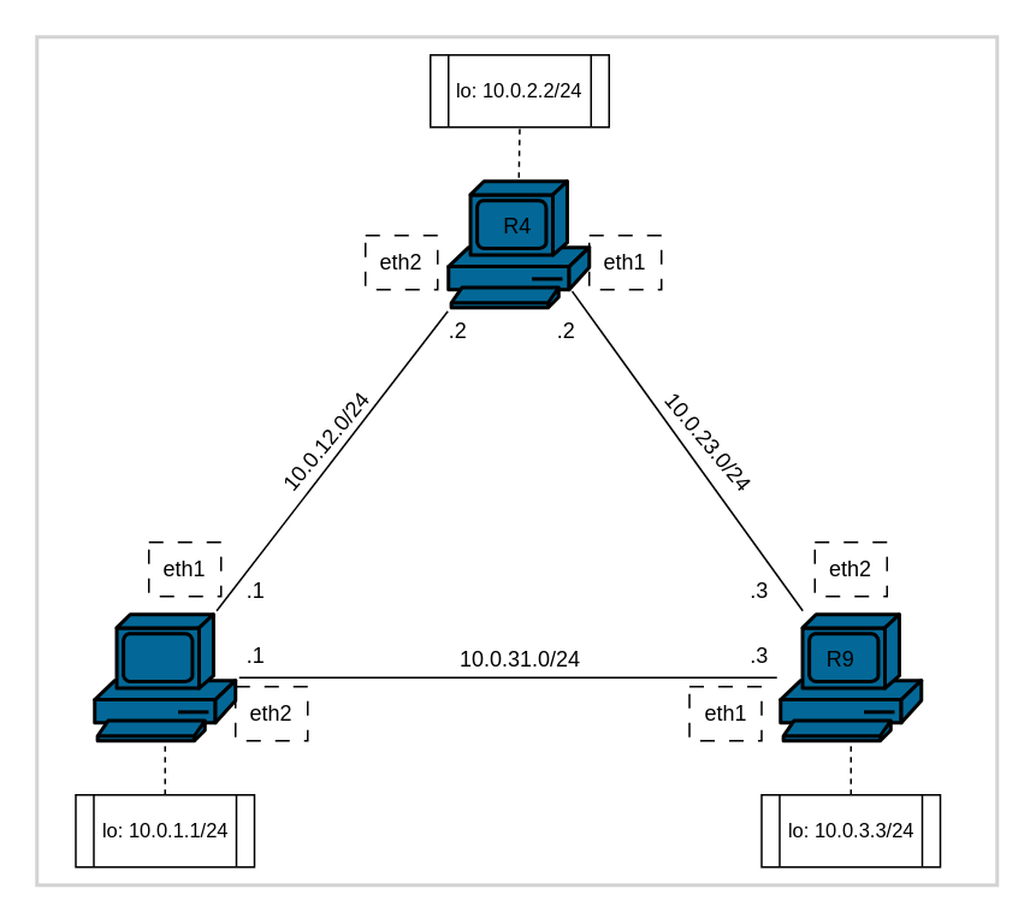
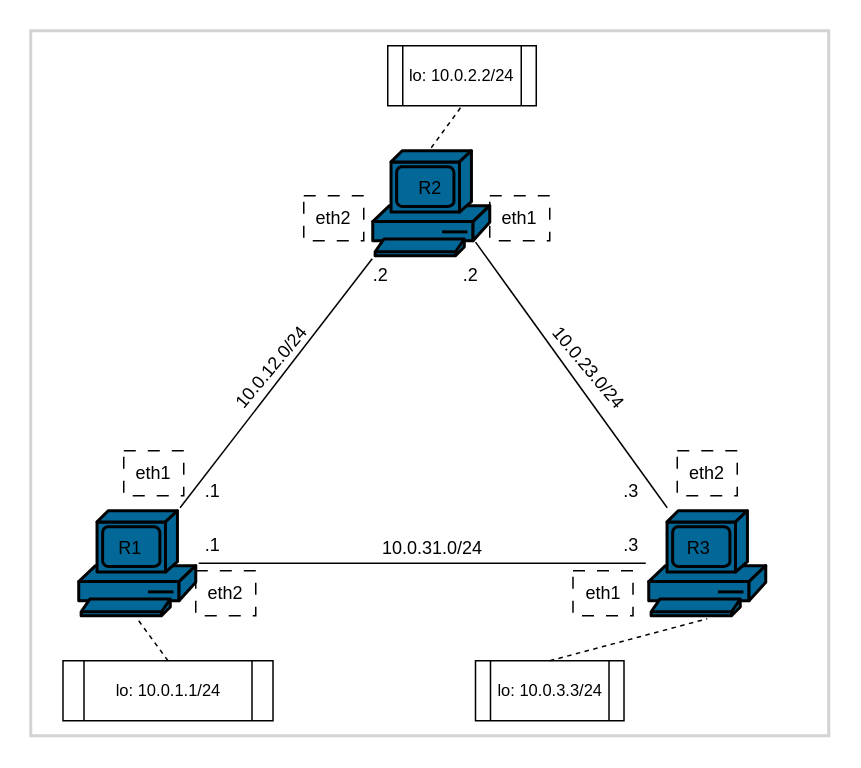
  <mxCell id="0" />
  <mxCell id="1" parent="0" />
  <mxCell id="2" value="" style="rounded=0;whiteSpace=wrap;html=1;fillColor=#FFFFFF;strokeColor=#d3d3d3;strokeWidth=2;fontColor=#000000;" vertex="1" parent="1"><mxGeometry x="20" y="20" width="532" height="470" as="geometry" /></mxCell>
  <mxCell id="3" value="" style="shape=mxgraph.cisco.computers_and_peripherals.pc;html=1;pointerEvents=1;dashed=0;fillColor=#036897;strokeColor=#000000;strokeWidth=2;verticalLabelPosition=bottom;verticalAlign=top;align=center;outlineConnect=0;perimeterSpacing=2;" vertex="1" parent="1"><mxGeometry x="432" y="340" width="78" height="70" as="geometry" /></mxCell>
  <mxCell id="4" value="" style="shape=mxgraph.cisco.computers_and_peripherals.pc;html=1;pointerEvents=1;dashed=0;fillColor=#036897;strokeColor=#000000;strokeWidth=2;verticalLabelPosition=bottom;verticalAlign=top;align=center;outlineConnect=0;gradientColor=none;shadow=0;perimeterSpacing=2;" vertex="1" parent="1"><mxGeometry x="248" y="100" width="78" height="70" as="geometry" /></mxCell>
  <mxCell id="5" value="" style="shape=mxgraph.cisco.computers_and_peripherals.pc;html=1;pointerEvents=1;dashed=0;fillColor=#036897;strokeColor=#000000;strokeWidth=2;verticalLabelPosition=bottom;verticalAlign=top;align=center;outlineConnect=0;perimeterSpacing=2;" vertex="1" parent="1"><mxGeometry x="52" y="340" width="78" height="70" as="geometry" /></mxCell>
  <mxCell id="6" value="" style="endArrow=none;html=1;rounded=0;entryX=0.02;entryY=1;entryDx=0;entryDy=0;entryPerimeter=0;strokeColor=#000000;" edge="1" parent="1" source="5" target="4"><mxGeometry width="50" height="50" relative="1" as="geometry"><mxPoint x="562" y="430" as="sourcePoint" /><mxPoint x="612" y="380" as="targetPoint" /></mxGeometry></mxCell>
  <mxCell id="7" value="" style="endArrow=none;html=1;rounded=0;strokeColor=#000000;" edge="1" parent="1" source="5" target="3"><mxGeometry width="50" height="50" relative="1" as="geometry"><mxPoint x="272" y="430" as="sourcePoint" /><mxPoint x="404" y="260" as="targetPoint" /></mxGeometry></mxCell>
  <mxCell id="8" value="" style="endArrow=none;html=1;rounded=0;entryX=0.86;entryY=0.85;entryDx=0;entryDy=0;entryPerimeter=0;strokeColor=#000000;" edge="1" parent="1" source="3" target="4"><mxGeometry width="50" height="50" relative="1" as="geometry"><mxPoint x="392" y="390" as="sourcePoint" /><mxPoint x="524" y="220" as="targetPoint" /></mxGeometry></mxCell>
- <mxCell id="9" value="&lt;font style=&quot;font-size: 11px;&quot;&gt;lo: 10.0.1.1/24&lt;/font&gt;" style="shape=process;whiteSpace=wrap;html=1;backgroundOutline=1;strokeColor=#000000;fontColor=#000000;fillColor=none;" vertex="1" parent="1"><mxGeometry x="41.5" y="440" width="99" height="40" as="geometry" /></mxCell>
- <mxCell id="10" value="&lt;font style=&quot;font-size: 11px;&quot;&gt;lo: 10.0.3.3/24&lt;/font&gt;" style="shape=process;whiteSpace=wrap;html=1;backgroundOutline=1;strokeColor=#000000;fontColor=#000000;fillColor=none;" vertex="1" parent="1"><mxGeometry x="421.5" y="440" width="99" height="40" as="geometry" /></mxCell>
- <mxCell id="11" value="&lt;font style=&quot;font-size: 11px;&quot;&gt;lo: 10.0.2.2/24&lt;/font&gt;" style="shape=process;whiteSpace=wrap;html=1;backgroundOutline=1;strokeColor=#000000;fontColor=#000000;fillColor=none;" vertex="1" parent="1"><mxGeometry x="238" y="30" width="99" height="40" as="geometry" /></mxCell>
+ <mxCell id="9" value="&lt;font style=&quot;font-size: 11px;&quot;&gt;lo: 10.0.1.1/24&lt;/font&gt;" style="shape=process;whiteSpace=wrap;html=1;backgroundOutline=1;strokeColor=#000000;fontColor=#000000;fillColor=none;" vertex="1" parent="1"><mxGeometry x="41.5" y="440" width="140" height="40" as="geometry" /></mxCell>
+ <mxCell id="10" value="&lt;font style=&quot;font-size: 11px;&quot;&gt;lo: 10.0.3.3/24&lt;/font&gt;" style="shape=process;whiteSpace=wrap;html=1;backgroundOutline=1;strokeColor=#000000;fontColor=#000000;fillColor=none;" vertex="1" parent="1"><mxGeometry x="316.5" y="440" width="99" height="40" as="geometry" /></mxCell>
+ <mxCell id="11" value="&lt;font style=&quot;font-size: 11px;&quot;&gt;lo: 10.0.2.2/24&lt;/font&gt;" style="shape=process;whiteSpace=wrap;html=1;backgroundOutline=1;strokeColor=#000000;fontColor=#000000;fillColor=none;" vertex="1" parent="1"><mxGeometry x="258" y="30" width="99" height="40" as="geometry" /></mxCell>
  <mxCell id="12" value="" style="endArrow=none;dashed=1;html=1;rounded=0;exitX=0.5;exitY=0;exitDx=0;exitDy=0;entryX=0.5;entryY=1;entryDx=0;entryDy=0;entryPerimeter=0;strokeColor=#000000;" edge="1" parent="1" source="10" target="3"><mxGeometry width="50" height="50" relative="1" as="geometry"><mxPoint x="562" y="430" as="sourcePoint" /><mxPoint x="612" y="380" as="targetPoint" /></mxGeometry></mxCell>
  <mxCell id="13" value="" style="endArrow=none;dashed=1;html=1;rounded=0;exitX=0.5;exitY=0;exitDx=0;exitDy=0;entryX=0.5;entryY=1;entryDx=0;entryDy=0;entryPerimeter=0;strokeColor=#000000;" edge="1" parent="1" source="9" target="5"><mxGeometry width="50" height="50" relative="1" as="geometry"><mxPoint x="312" y="480" as="sourcePoint" /><mxPoint x="312" y="450" as="targetPoint" /></mxGeometry></mxCell>
  <mxCell id="14" value="" style="endArrow=none;dashed=1;html=1;rounded=0;exitX=0.5;exitY=0;exitDx=0;exitDy=0;entryX=0.5;entryY=1;entryDx=0;entryDy=0;exitPerimeter=0;strokeColor=#000000;" edge="1" parent="1" source="4" target="11"><mxGeometry width="50" height="50" relative="1" as="geometry"><mxPoint x="482" y="230" as="sourcePoint" /><mxPoint x="482" y="200" as="targetPoint" /></mxGeometry></mxCell>
  <mxCell id="15" value="eth1" style="rounded=0;whiteSpace=wrap;html=1;dashed=1;dashPattern=8 8;strokeColor=#000000;fontColor=#000000;fillColor=none;" vertex="1" parent="1"><mxGeometry x="82" y="300" width="40" height="30" as="geometry" /></mxCell>
  <mxCell id="16" value="eth1" style="rounded=0;whiteSpace=wrap;html=1;dashed=1;dashPattern=8 8;strokeColor=#000000;fontColor=#000000;fillColor=none;" vertex="1" parent="1"><mxGeometry x="326" y="130" width="40" height="30" as="geometry" /></mxCell>
  <mxCell id="17" value="eth1" style="rounded=0;whiteSpace=wrap;html=1;dashed=1;dashPattern=8 8;strokeColor=#000000;fontColor=#000000;fillColor=none;" vertex="1" parent="1"><mxGeometry x="381.5" y="380" width="40" height="30" as="geometry" /></mxCell>
  <mxCell id="18" value="eth2" style="rounded=0;whiteSpace=wrap;html=1;dashed=1;dashPattern=8 8;strokeColor=#000000;fontColor=#000000;fillColor=none;" vertex="1" parent="1"><mxGeometry x="130" y="380" width="40" height="30" as="geometry" /></mxCell>
  <mxCell id="19" value="eth2" style="rounded=0;whiteSpace=wrap;html=1;dashed=1;dashPattern=8 8;strokeColor=#000000;fontColor=#000000;fillColor=none;" vertex="1" parent="1"><mxGeometry x="202" y="130" width="40" height="30" as="geometry" /></mxCell>
  <mxCell id="20" value="eth2" style="rounded=0;whiteSpace=wrap;html=1;dashed=1;dashPattern=8 8;strokeColor=#000000;fontColor=#000000;fillColor=none;" vertex="1" parent="1"><mxGeometry x="451" y="300" width="40" height="30" as="geometry" /></mxCell>
  <mxCell id="21" value="10.0.12.0/24" style="text;html=1;align=center;verticalAlign=middle;whiteSpace=wrap;rounded=0;rotation=-50;strokeColor=none;fontColor=#000000;fillColor=none;" vertex="1" parent="1"><mxGeometry x="140.5" y="230" width="80" height="30" as="geometry" /></mxCell>
  <mxCell id="22" value="10.0.23.0/24" style="text;html=1;align=center;verticalAlign=middle;whiteSpace=wrap;rounded=0;rotation=50;strokeColor=none;fontColor=#000000;fillColor=none;" vertex="1" parent="1"><mxGeometry x="352.002" y="230.004" width="80" height="30" as="geometry" /></mxCell>
  <mxCell id="23" value="10.0.31.0/24" style="text;html=1;align=center;verticalAlign=middle;whiteSpace=wrap;rounded=0;rotation=0;strokeColor=none;fontColor=#000000;fillColor=none;" vertex="1" parent="1"><mxGeometry x="247.502" y="350.004" width="80" height="30" as="geometry" /></mxCell>
  <mxCell id="24" value=".1" style="text;html=1;align=center;verticalAlign=middle;whiteSpace=wrap;rounded=0;rotation=0;strokeColor=none;fontColor=#000000;fillColor=none;" vertex="1" parent="1"><mxGeometry x="130" y="350" width="22.8" height="25.28" as="geometry" /></mxCell>
  <mxCell id="25" value=".1" style="text;html=1;align=center;verticalAlign=middle;whiteSpace=wrap;rounded=0;rotation=0;strokeColor=none;fontColor=#000000;fillColor=none;" vertex="1" parent="1"><mxGeometry x="130" y="314.72" width="22.8" height="25.28" as="geometry" /></mxCell>
  <mxCell id="26" value=".2" style="text;html=1;align=center;verticalAlign=middle;whiteSpace=wrap;rounded=0;rotation=0;strokeColor=none;fontColor=#000000;fillColor=none;" vertex="1" parent="1"><mxGeometry x="242" y="170" width="22.8" height="25.28" as="geometry" /></mxCell>
  <mxCell id="27" value=".2" style="text;html=1;align=center;verticalAlign=middle;whiteSpace=wrap;rounded=0;rotation=0;strokeColor=none;fontColor=#000000;fillColor=none;" vertex="1" parent="1"><mxGeometry x="302" y="170" width="22.8" height="25.28" as="geometry" /></mxCell>
  <mxCell id="28" value=".3" style="text;html=1;align=center;verticalAlign=middle;whiteSpace=wrap;rounded=0;rotation=0;strokeColor=none;fontColor=#000000;fillColor=none;" vertex="1" parent="1"><mxGeometry x="409.2" y="350" width="22.8" height="25.28" as="geometry" /></mxCell>
  <mxCell id="29" value=".3" style="text;html=1;align=center;verticalAlign=middle;whiteSpace=wrap;rounded=0;rotation=0;strokeColor=none;fontColor=#000000;fillColor=none;" vertex="1" parent="1"><mxGeometry x="409.2" y="314.72" width="22.8" height="25.28" as="geometry" /></mxCell>
- <mxCell id="31" value="R4" style="text;html=1;align=center;verticalAlign=middle;whiteSpace=wrap;rounded=0;" vertex="1" parent="1"><mxGeometry x="260.5" y="110" width="51" height="30" as="geometry" /></mxCell>
- <mxCell id="32" value="R9" style="text;html=1;align=center;verticalAlign=middle;whiteSpace=wrap;rounded=0;" vertex="1" parent="1"><mxGeometry x="440" y="350" width="51" height="30" as="geometry" /></mxCell>
+ <mxCell id="30" value="R1" style="text;html=1;align=center;verticalAlign=middle;whiteSpace=wrap;rounded=0;" vertex="1" parent="1"><mxGeometry x="61" y="350" width="51" height="30" as="geometry" /></mxCell>
+ <mxCell id="31" value="R2" style="text;html=1;align=center;verticalAlign=middle;whiteSpace=wrap;rounded=0;" vertex="1" parent="1"><mxGeometry x="260.5" y="110" width="51" height="30" as="geometry" /></mxCell>
+ <mxCell id="32" value="R3" style="text;html=1;align=center;verticalAlign=middle;whiteSpace=wrap;rounded=0;" vertex="1" parent="1"><mxGeometry x="440" y="350" width="51" height="30" as="geometry" /></mxCell>
